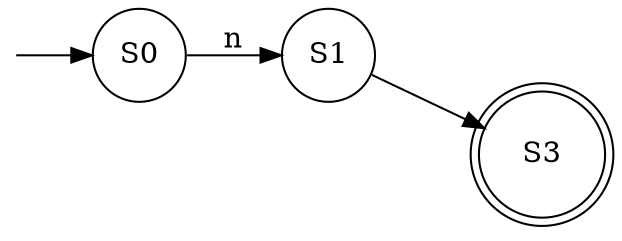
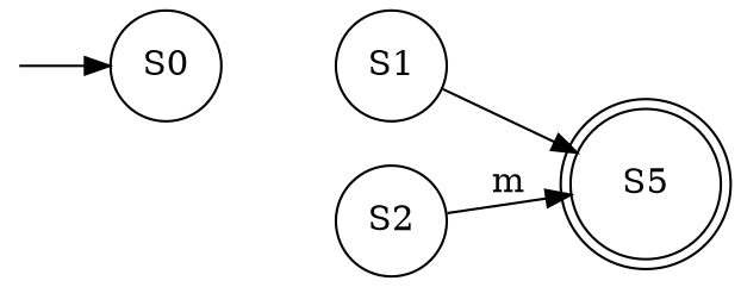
  digraph {
    rankdir=LR
    node [color=black fontcolor=black shape=circle]
    start [color=white fontcolor=white shape=point]
    S0
    S1
-   S3 [shape=doublecircle]
+   S3 [shape=doublecircle label=S5]
+   S2
    start -> S0
-   S0 -> S1 [label=n]
    S1 -> S3
+   S2 -> S3 [label=m]
  }
